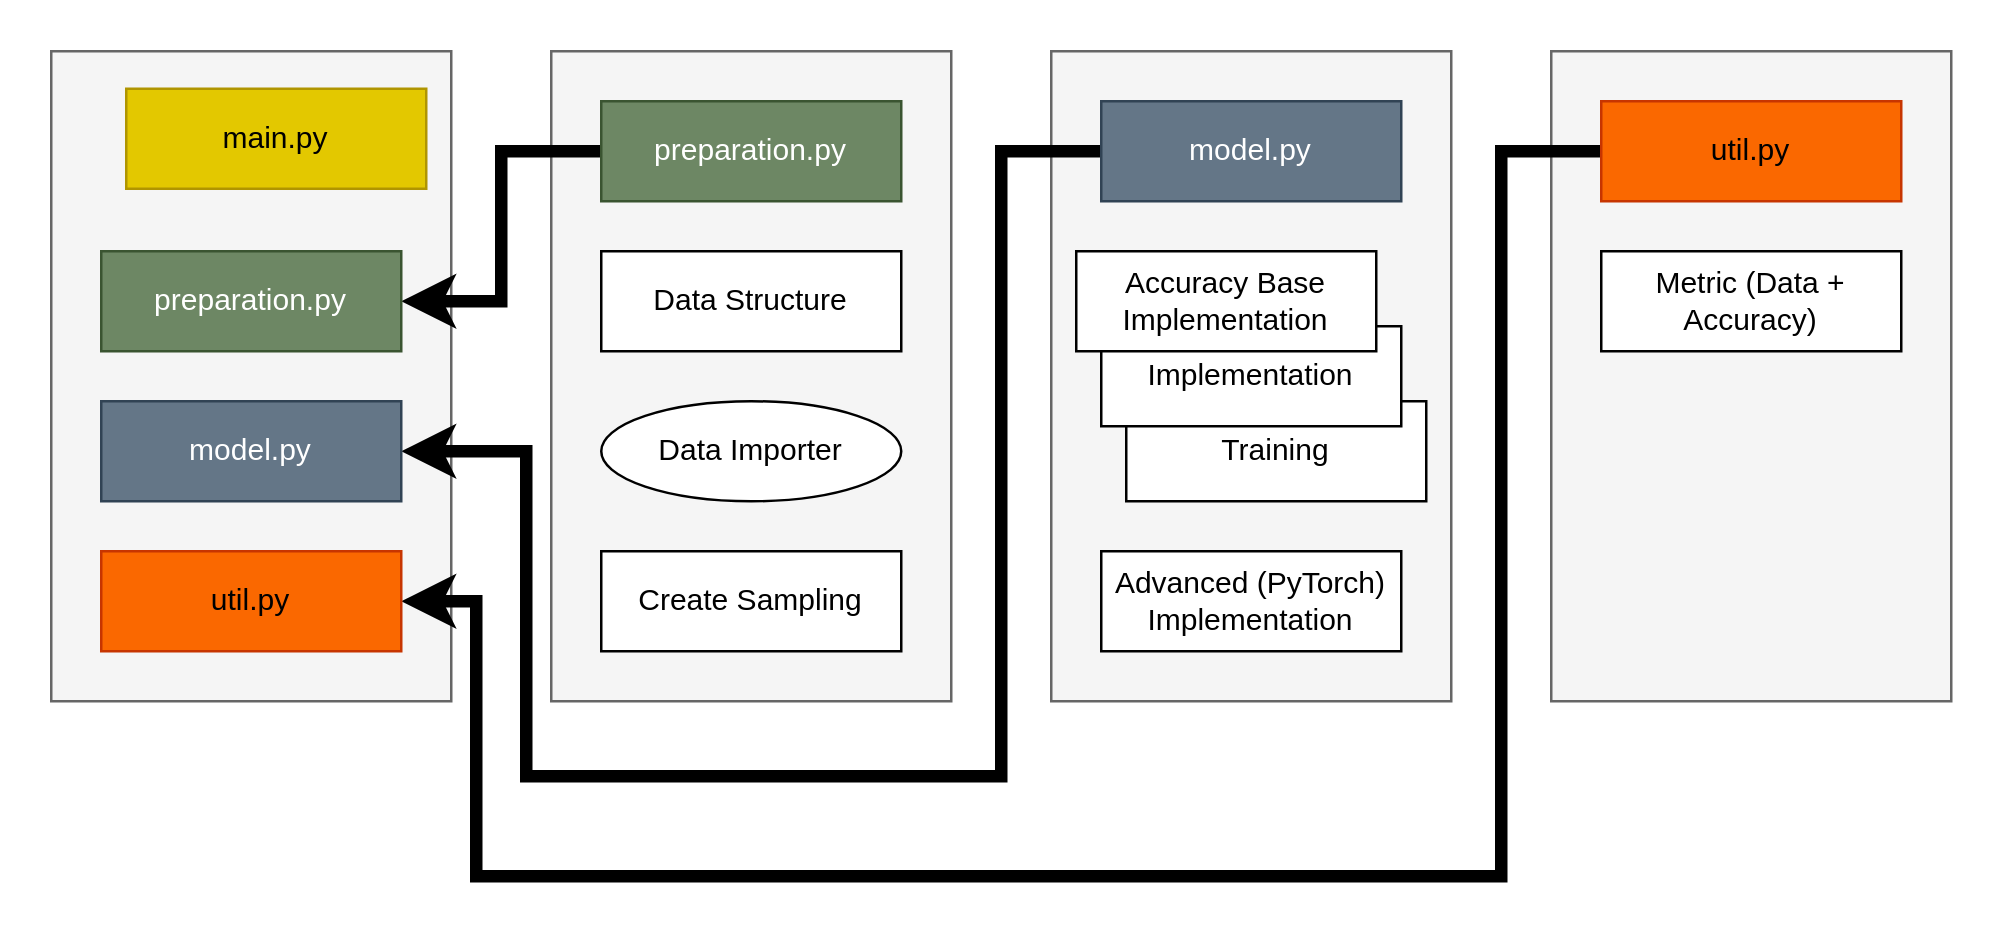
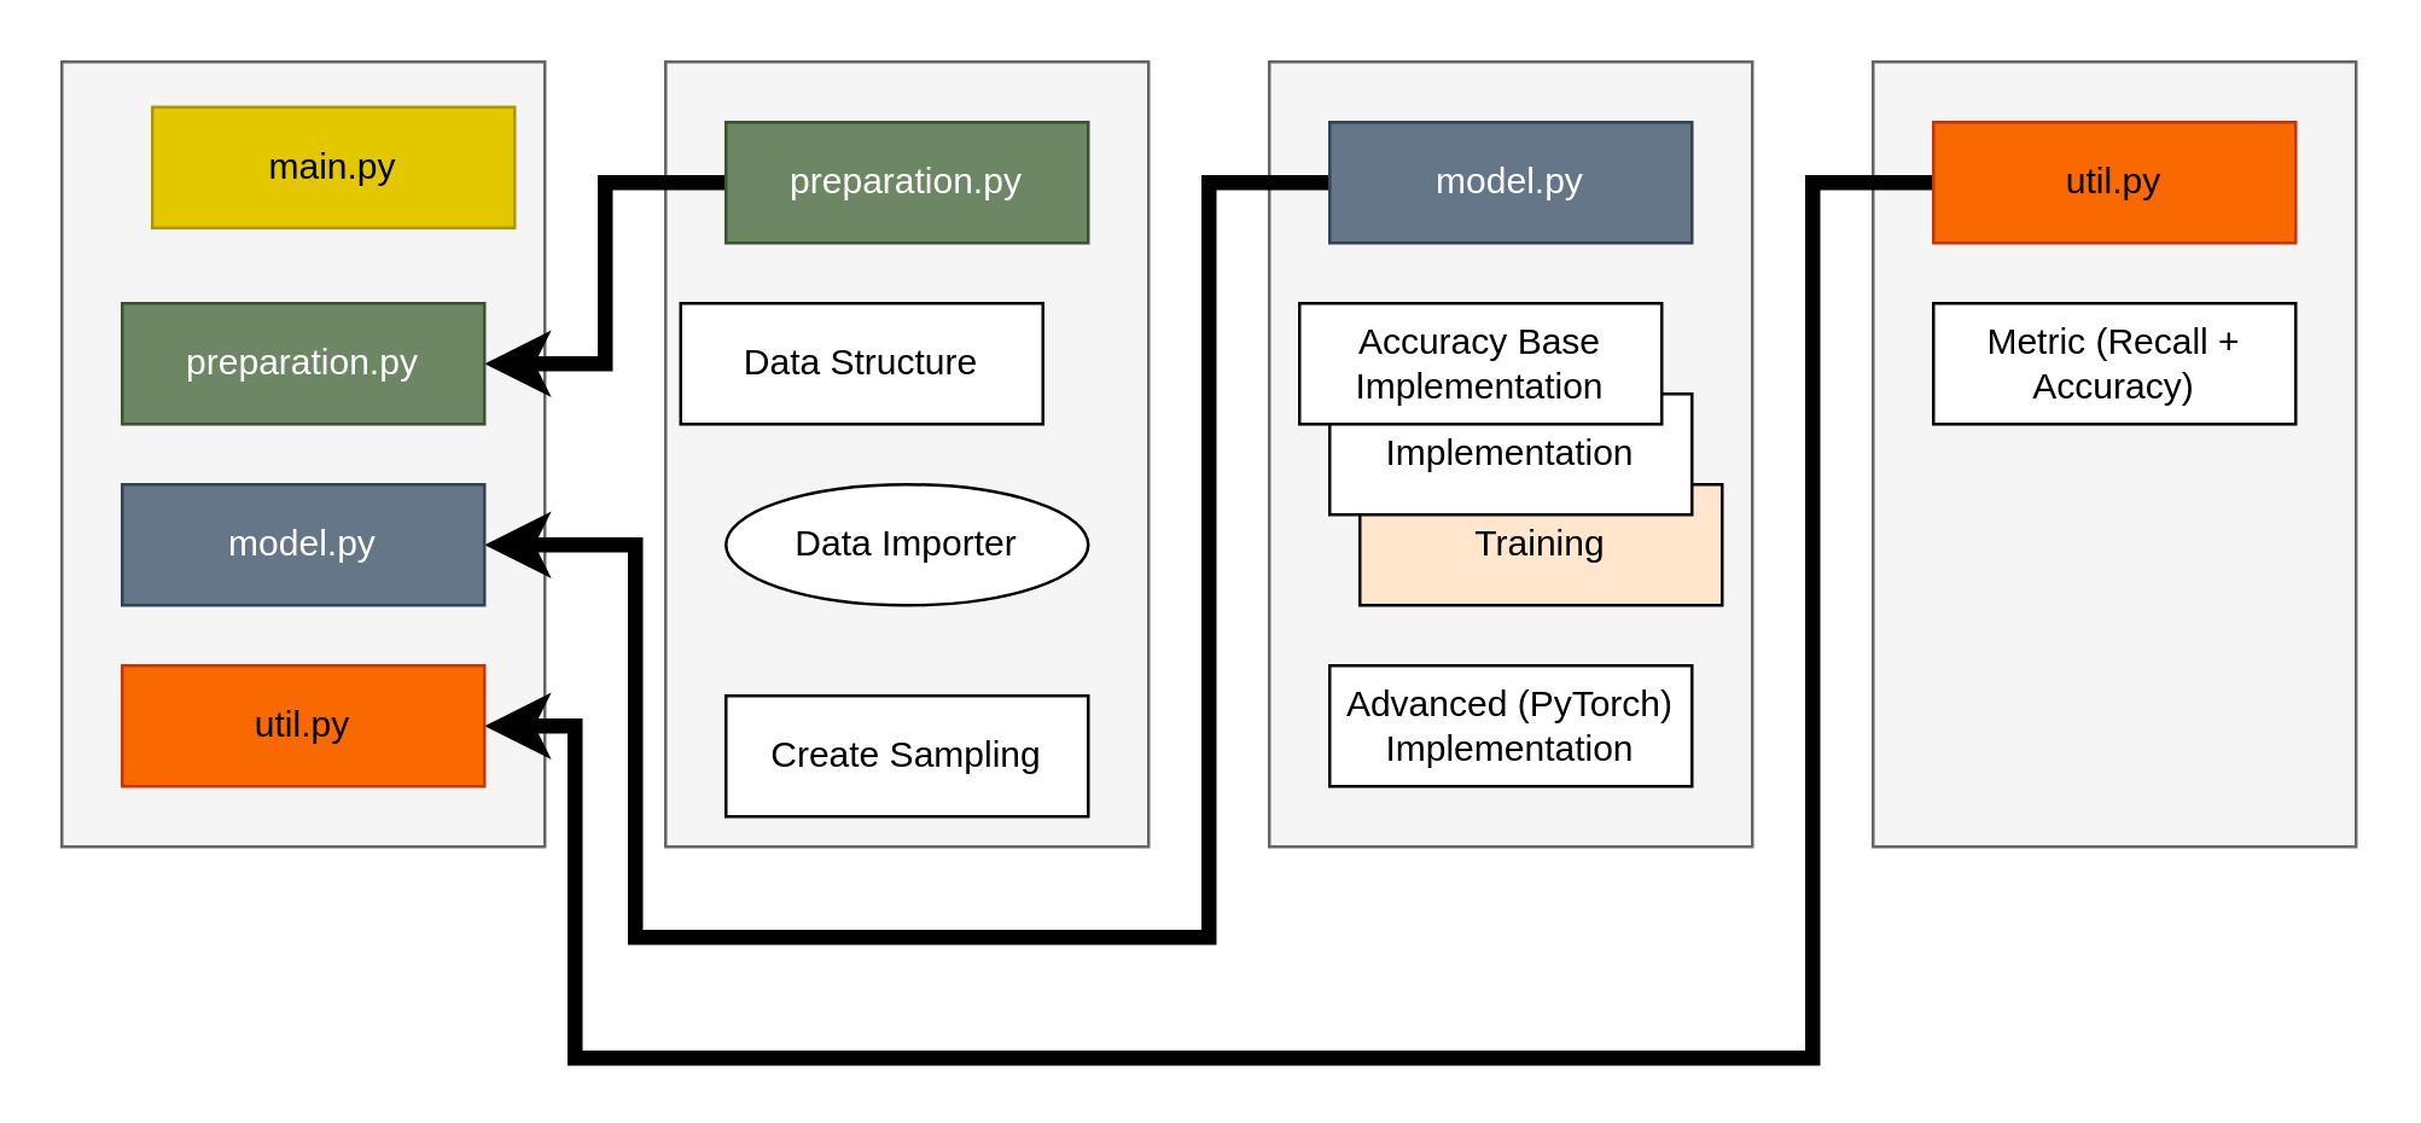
  <mxCell id="0" />
  <mxCell id="1" parent="0" />
  <mxCell id="2" value="" style="whiteSpace=wrap;html=1;fillColor=#f5f5f5;strokeColor=#666666;fontColor=#333333;" vertex="1" parent="1"><mxGeometry x="420" y="20" width="160" height="260" as="geometry" /></mxCell>
- <mxCell id="3" value="Training" style="rounded=0;whiteSpace=wrap;html=1;" vertex="1" parent="1"><mxGeometry x="450" y="160" width="120" height="40" as="geometry" /></mxCell>
+ <mxCell id="3" value="Training" style="rounded=0;whiteSpace=wrap;html=1;fillColor=#ffe6cc;" vertex="1" parent="1"><mxGeometry x="450" y="160" width="120" height="40" as="geometry" /></mxCell>
  <mxCell id="4" value="" style="whiteSpace=wrap;html=1;fillColor=#f5f5f5;strokeColor=#666666;fontColor=#333333;" vertex="1" parent="1"><mxGeometry x="20" y="20" width="160" height="260" as="geometry" /></mxCell>
  <mxCell id="5" value="" style="whiteSpace=wrap;html=1;fillColor=#f5f5f5;strokeColor=#666666;fontColor=#333333;" vertex="1" parent="1"><mxGeometry x="620" y="20" width="160" height="260" as="geometry" /></mxCell>
  <mxCell id="6" value="" style="whiteSpace=wrap;html=1;fillColor=#f5f5f5;strokeColor=#666666;fontColor=#333333;" vertex="1" parent="1"><mxGeometry x="220" y="20" width="160" height="260" as="geometry" /></mxCell>
- <mxCell id="7" value="Data Structure" style="rounded=0;whiteSpace=wrap;html=1;" vertex="1" parent="1"><mxGeometry x="240" y="100" width="120" height="40" as="geometry" /></mxCell>
+ <mxCell id="7" value="Data Structure" style="rounded=0;whiteSpace=wrap;html=1;" vertex="1" parent="1"><mxGeometry x="225" y="100" width="120" height="40" as="geometry" /></mxCell>
  <mxCell id="8" value="Implementation" style="rounded=0;whiteSpace=wrap;html=1;" vertex="1" parent="1"><mxGeometry x="440" y="130" width="120" height="40" as="geometry" /></mxCell>
- <mxCell id="9" value="Metric (Data + Accuracy)" style="rounded=0;whiteSpace=wrap;html=1;" vertex="1" parent="1"><mxGeometry x="640" y="100" width="120" height="40" as="geometry" /></mxCell>
- <mxCell id="10" value="Create Sampling" style="rounded=0;whiteSpace=wrap;html=1;" vertex="1" parent="1"><mxGeometry x="240" y="220" width="120" height="40" as="geometry" /></mxCell>
+ <mxCell id="9" value="Metric (Recall + Accuracy)" style="rounded=0;whiteSpace=wrap;html=1;" vertex="1" parent="1"><mxGeometry x="640" y="100" width="120" height="40" as="geometry" /></mxCell>
+ <mxCell id="10" value="Create Sampling" style="rounded=0;whiteSpace=wrap;html=1;" vertex="1" parent="1"><mxGeometry x="240" y="230" width="120" height="40" as="geometry" /></mxCell>
  <mxCell id="11" value="Data Importer" style="ellipse;whiteSpace=wrap;html=1;" vertex="1" parent="1"><mxGeometry x="240" y="160" width="120" height="40" as="geometry" /></mxCell>
  <mxCell id="12" style="edgeStyle=orthogonalEdgeStyle;rounded=0;orthogonalLoop=1;jettySize=auto;html=1;entryX=1;entryY=0.5;entryDx=0;entryDy=0;strokeWidth=5;strokeColor=#000000;" edge="1" parent="1" source="13" target="19"><mxGeometry relative="1" as="geometry" /></mxCell>
  <mxCell id="13" value="preparation.py" style="rounded=0;whiteSpace=wrap;html=1;fillColor=#6d8764;fontColor=#ffffff;strokeColor=#3A5431;" vertex="1" parent="1"><mxGeometry x="240" y="40" width="120" height="40" as="geometry" /></mxCell>
  <mxCell id="14" style="edgeStyle=orthogonalEdgeStyle;rounded=0;orthogonalLoop=1;jettySize=auto;html=1;entryX=1;entryY=0.5;entryDx=0;entryDy=0;strokeWidth=5;strokeColor=#000000;" edge="1" parent="1" source="15" target="20"><mxGeometry relative="1" as="geometry"><Array as="points"><mxPoint x="400" y="60" /><mxPoint x="400" y="310" /><mxPoint x="210" y="310" /><mxPoint x="210" y="180" /></Array></mxGeometry></mxCell>
  <mxCell id="15" value="model.py" style="rounded=0;whiteSpace=wrap;html=1;fillColor=#647687;fontColor=#ffffff;strokeColor=#314354;" vertex="1" parent="1"><mxGeometry x="440" y="40" width="120" height="40" as="geometry" /></mxCell>
  <mxCell id="16" style="edgeStyle=orthogonalEdgeStyle;rounded=0;orthogonalLoop=1;jettySize=auto;html=1;entryX=1;entryY=0.5;entryDx=0;entryDy=0;strokeWidth=5;strokeColor=#000000;" edge="1" parent="1" source="17" target="21"><mxGeometry relative="1" as="geometry"><Array as="points"><mxPoint x="600" y="60" /><mxPoint x="600" y="350" /><mxPoint x="190" y="350" /><mxPoint x="190" y="240" /></Array></mxGeometry></mxCell>
  <mxCell id="17" value="util.py" style="rounded=0;whiteSpace=wrap;html=1;fillColor=#fa6800;fontColor=#000000;strokeColor=#C73500;" vertex="1" parent="1"><mxGeometry x="640" y="40" width="120" height="40" as="geometry" /></mxCell>
  <mxCell id="18" value="main.py" style="rounded=0;whiteSpace=wrap;html=1;fillColor=#e3c800;fontColor=#000000;strokeColor=#B09500;" vertex="1" parent="1"><mxGeometry x="50" y="35" width="120" height="40" as="geometry" /></mxCell>
  <mxCell id="19" value="preparation.py" style="rounded=0;whiteSpace=wrap;html=1;fillColor=#6d8764;fontColor=#ffffff;strokeColor=#3A5431;" vertex="1" parent="1"><mxGeometry x="40" y="100" width="120" height="40" as="geometry" /></mxCell>
  <mxCell id="20" value="model.py" style="rounded=0;whiteSpace=wrap;html=1;fillColor=#647687;fontColor=#ffffff;strokeColor=#314354;" vertex="1" parent="1"><mxGeometry x="40" y="160" width="120" height="40" as="geometry" /></mxCell>
  <mxCell id="21" value="util.py" style="rounded=0;whiteSpace=wrap;html=1;fillColor=#fa6800;fontColor=#000000;strokeColor=#C73500;" vertex="1" parent="1"><mxGeometry x="40" y="220" width="120" height="40" as="geometry" /></mxCell>
  <mxCell id="22" value="Advanced (PyTorch)&lt;br&gt;Implementation" style="rounded=0;whiteSpace=wrap;html=1;" vertex="1" parent="1"><mxGeometry x="440" y="220" width="120" height="40" as="geometry" /></mxCell>
  <mxCell id="23" value="Accuracy Base Implementation" style="rounded=0;whiteSpace=wrap;html=1;" vertex="1" parent="1"><mxGeometry x="430" y="100" width="120" height="40" as="geometry" /></mxCell>
